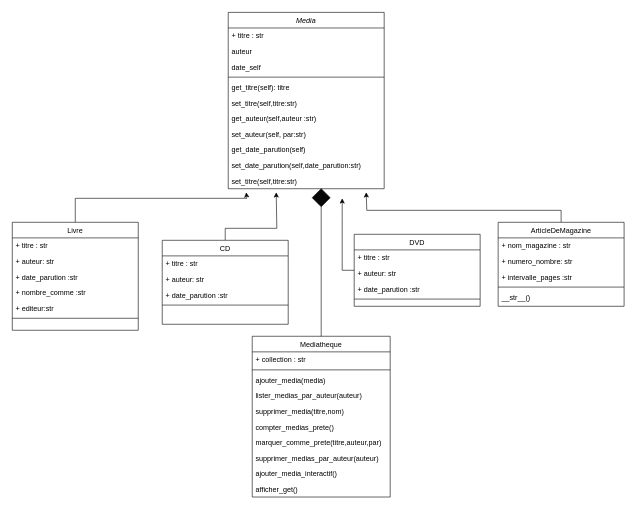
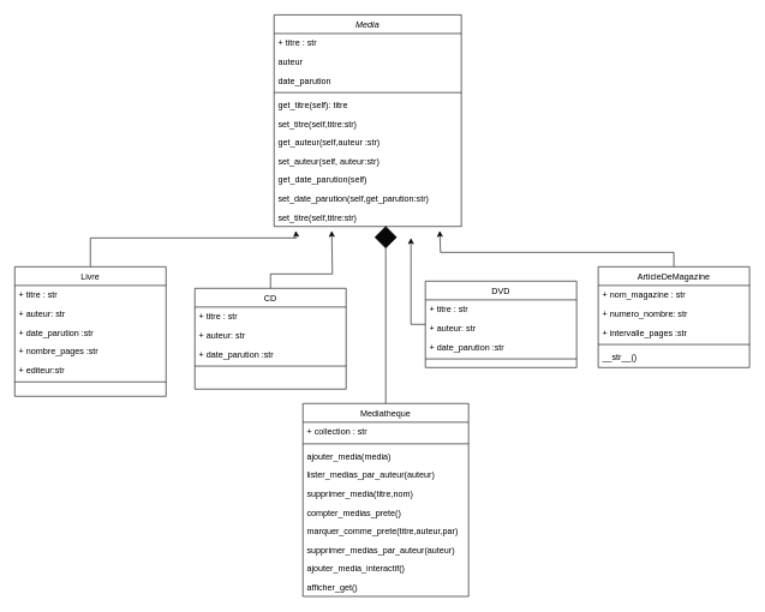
  <mxCell id="0" />
  <mxCell id="1" parent="0" />
  <mxCell id="2" value="Media" style="swimlane;fontStyle=2;align=center;verticalAlign=top;childLayout=stackLayout;horizontal=1;startSize=26;horizontalStack=0;resizeParent=1;resizeLast=0;collapsible=1;marginBottom=0;rounded=0;shadow=0;strokeWidth=1;" parent="1" vertex="1"><mxGeometry x="380" y="20" width="260" height="294" as="geometry"><mxRectangle x="230" y="140" width="160" height="26" as="alternateBounds" /></mxGeometry></mxCell>
  <mxCell id="3" value="+ titre : str" style="text;align=left;verticalAlign=top;spacingLeft=4;spacingRight=4;overflow=hidden;rotatable=0;points=[[0,0.5],[1,0.5]];portConstraint=eastwest;" parent="2" vertex="1"><mxGeometry y="26" width="260" height="26" as="geometry" /></mxCell>
  <mxCell id="4" value="auteur" style="text;align=left;verticalAlign=top;spacingLeft=4;spacingRight=4;overflow=hidden;rotatable=0;points=[[0,0.5],[1,0.5]];portConstraint=eastwest;rounded=0;shadow=0;html=0;" parent="2" vertex="1"><mxGeometry y="52" width="260" height="26" as="geometry" /></mxCell>
- <mxCell id="5" value="date_self" style="text;align=left;verticalAlign=top;spacingLeft=4;spacingRight=4;overflow=hidden;rotatable=0;points=[[0,0.5],[1,0.5]];portConstraint=eastwest;rounded=0;shadow=0;html=0;" parent="2" vertex="1"><mxGeometry y="78" width="260" height="26" as="geometry" /></mxCell>
+ <mxCell id="5" value="date_parution" style="text;align=left;verticalAlign=top;spacingLeft=4;spacingRight=4;overflow=hidden;rotatable=0;points=[[0,0.5],[1,0.5]];portConstraint=eastwest;rounded=0;shadow=0;html=0;" parent="2" vertex="1"><mxGeometry y="78" width="260" height="26" as="geometry" /></mxCell>
  <mxCell id="6" value="" style="line;html=1;strokeWidth=1;align=left;verticalAlign=middle;spacingTop=-1;spacingLeft=3;spacingRight=3;rotatable=0;labelPosition=right;points=[];portConstraint=eastwest;" parent="2" vertex="1"><mxGeometry y="104" width="260" height="8" as="geometry" /></mxCell>
  <mxCell id="7" value="get_titre(self): titre" style="text;align=left;verticalAlign=top;spacingLeft=4;spacingRight=4;overflow=hidden;rotatable=0;points=[[0,0.5],[1,0.5]];portConstraint=eastwest;rounded=0;shadow=0;html=0;" parent="2" vertex="1"><mxGeometry y="112" width="260" height="26" as="geometry" /></mxCell>
  <mxCell id="8" value="set_titre(self,titre:str)" style="text;align=left;verticalAlign=top;spacingLeft=4;spacingRight=4;overflow=hidden;rotatable=0;points=[[0,0.5],[1,0.5]];portConstraint=eastwest;rounded=0;shadow=0;html=0;" parent="2" vertex="1"><mxGeometry y="138" width="260" height="26" as="geometry" /></mxCell>
  <mxCell id="9" value="get_auteur(self,auteur :str)" style="text;align=left;verticalAlign=top;spacingLeft=4;spacingRight=4;overflow=hidden;rotatable=0;points=[[0,0.5],[1,0.5]];portConstraint=eastwest;rounded=0;shadow=0;html=0;" parent="2" vertex="1"><mxGeometry y="164" width="260" height="26" as="geometry" /></mxCell>
- <mxCell id="10" value="set_auteur(self, par:str)" style="text;align=left;verticalAlign=top;spacingLeft=4;spacingRight=4;overflow=hidden;rotatable=0;points=[[0,0.5],[1,0.5]];portConstraint=eastwest;rounded=0;shadow=0;html=0;" parent="2" vertex="1"><mxGeometry y="190" width="260" height="26" as="geometry" /></mxCell>
+ <mxCell id="10" value="set_auteur(self, auteur:str)" style="text;align=left;verticalAlign=top;spacingLeft=4;spacingRight=4;overflow=hidden;rotatable=0;points=[[0,0.5],[1,0.5]];portConstraint=eastwest;rounded=0;shadow=0;html=0;" parent="2" vertex="1"><mxGeometry y="190" width="260" height="26" as="geometry" /></mxCell>
  <mxCell id="11" value="get_date_parution(self)" style="text;align=left;verticalAlign=top;spacingLeft=4;spacingRight=4;overflow=hidden;rotatable=0;points=[[0,0.5],[1,0.5]];portConstraint=eastwest;rounded=0;shadow=0;html=0;" parent="2" vertex="1"><mxGeometry y="216" width="260" height="26" as="geometry" /></mxCell>
- <mxCell id="12" value="set_date_parution(self,date_parution:str)" style="text;align=left;verticalAlign=top;spacingLeft=4;spacingRight=4;overflow=hidden;rotatable=0;points=[[0,0.5],[1,0.5]];portConstraint=eastwest;rounded=0;shadow=0;html=0;" parent="2" vertex="1"><mxGeometry y="242" width="260" height="26" as="geometry" /></mxCell>
+ <mxCell id="12" value="set_date_parution(self,get_parution:str)" style="text;align=left;verticalAlign=top;spacingLeft=4;spacingRight=4;overflow=hidden;rotatable=0;points=[[0,0.5],[1,0.5]];portConstraint=eastwest;rounded=0;shadow=0;html=0;" parent="2" vertex="1"><mxGeometry y="242" width="260" height="26" as="geometry" /></mxCell>
  <mxCell id="13" value="set_titre(self,titre:str)" style="text;align=left;verticalAlign=top;spacingLeft=4;spacingRight=4;overflow=hidden;rotatable=0;points=[[0,0.5],[1,0.5]];portConstraint=eastwest;rounded=0;shadow=0;html=0;" parent="2" vertex="1"><mxGeometry y="268" width="260" height="26" as="geometry" /></mxCell>
  <mxCell id="14" style="edgeStyle=orthogonalEdgeStyle;rounded=0;orthogonalLoop=1;jettySize=auto;html=1;" edge="1" parent="1" source="15"><mxGeometry relative="1" as="geometry"><mxPoint x="410" y="320" as="targetPoint" /><Array as="points"><mxPoint x="125" y="330" /><mxPoint x="411" y="330" /></Array></mxGeometry></mxCell>
  <mxCell id="15" value="Livre" style="swimlane;fontStyle=0;align=center;verticalAlign=top;childLayout=stackLayout;horizontal=1;startSize=26;horizontalStack=0;resizeParent=1;resizeLast=0;collapsible=1;marginBottom=0;rounded=0;shadow=0;strokeWidth=1;" parent="1" vertex="1"><mxGeometry x="20" y="370" width="210" height="180" as="geometry"><mxRectangle x="130" y="380" width="160" height="26" as="alternateBounds" /></mxGeometry></mxCell>
  <mxCell id="16" value="+ titre : str" style="text;align=left;verticalAlign=top;spacingLeft=4;spacingRight=4;overflow=hidden;rotatable=0;points=[[0,0.5],[1,0.5]];portConstraint=eastwest;" parent="15" vertex="1"><mxGeometry y="26" width="210" height="26" as="geometry" /></mxCell>
  <mxCell id="17" value="+ auteur: str" style="text;align=left;verticalAlign=top;spacingLeft=4;spacingRight=4;overflow=hidden;rotatable=0;points=[[0,0.5],[1,0.5]];portConstraint=eastwest;" parent="15" vertex="1"><mxGeometry y="52" width="210" height="26" as="geometry" /></mxCell>
  <mxCell id="18" value="+ date_parution :str" style="text;align=left;verticalAlign=top;spacingLeft=4;spacingRight=4;overflow=hidden;rotatable=0;points=[[0,0.5],[1,0.5]];portConstraint=eastwest;" parent="15" vertex="1"><mxGeometry y="78" width="210" height="26" as="geometry" /></mxCell>
- <mxCell id="19" value="+ nombre_comme :str" style="text;align=left;verticalAlign=top;spacingLeft=4;spacingRight=4;overflow=hidden;rotatable=0;points=[[0,0.5],[1,0.5]];portConstraint=eastwest;" parent="15" vertex="1"><mxGeometry y="104" width="210" height="26" as="geometry" /></mxCell>
+ <mxCell id="19" value="+ nombre_pages :str" style="text;align=left;verticalAlign=top;spacingLeft=4;spacingRight=4;overflow=hidden;rotatable=0;points=[[0,0.5],[1,0.5]];portConstraint=eastwest;" parent="15" vertex="1"><mxGeometry y="104" width="210" height="26" as="geometry" /></mxCell>
  <mxCell id="20" value="+ editeur:str" style="text;align=left;verticalAlign=top;spacingLeft=4;spacingRight=4;overflow=hidden;rotatable=0;points=[[0,0.5],[1,0.5]];portConstraint=eastwest;rounded=0;shadow=0;html=0;" parent="15" vertex="1"><mxGeometry y="130" width="210" height="26" as="geometry" /></mxCell>
  <mxCell id="21" value="" style="line;html=1;strokeWidth=1;align=left;verticalAlign=middle;spacingTop=-1;spacingLeft=3;spacingRight=3;rotatable=0;labelPosition=right;points=[];portConstraint=eastwest;" parent="15" vertex="1"><mxGeometry y="156" width="210" height="8" as="geometry" /></mxCell>
  <mxCell id="22" style="edgeStyle=orthogonalEdgeStyle;rounded=0;orthogonalLoop=1;jettySize=auto;html=1;exitX=0.5;exitY=0;exitDx=0;exitDy=0;" edge="1" parent="1" source="23"><mxGeometry relative="1" as="geometry"><mxPoint x="460" y="320" as="targetPoint" /><Array as="points"><mxPoint x="375" y="380" /><mxPoint x="461" y="380" /></Array></mxGeometry></mxCell>
  <mxCell id="23" value="CD" style="swimlane;fontStyle=0;align=center;verticalAlign=top;childLayout=stackLayout;horizontal=1;startSize=26;horizontalStack=0;resizeParent=1;resizeLast=0;collapsible=1;marginBottom=0;rounded=0;shadow=0;strokeWidth=1;" vertex="1" parent="1"><mxGeometry x="270" y="400" width="210" height="140" as="geometry"><mxRectangle x="130" y="380" width="160" height="26" as="alternateBounds" /></mxGeometry></mxCell>
  <mxCell id="24" value="+ titre : str" style="text;align=left;verticalAlign=top;spacingLeft=4;spacingRight=4;overflow=hidden;rotatable=0;points=[[0,0.5],[1,0.5]];portConstraint=eastwest;" vertex="1" parent="23"><mxGeometry y="26" width="210" height="26" as="geometry" /></mxCell>
  <mxCell id="25" value="+ auteur: str" style="text;align=left;verticalAlign=top;spacingLeft=4;spacingRight=4;overflow=hidden;rotatable=0;points=[[0,0.5],[1,0.5]];portConstraint=eastwest;" vertex="1" parent="23"><mxGeometry y="52" width="210" height="26" as="geometry" /></mxCell>
  <mxCell id="26" value="+ date_parution :str" style="text;align=left;verticalAlign=top;spacingLeft=4;spacingRight=4;overflow=hidden;rotatable=0;points=[[0,0.5],[1,0.5]];portConstraint=eastwest;" vertex="1" parent="23"><mxGeometry y="78" width="210" height="26" as="geometry" /></mxCell>
  <mxCell id="27" value="" style="line;html=1;strokeWidth=1;align=left;verticalAlign=middle;spacingTop=-1;spacingLeft=3;spacingRight=3;rotatable=0;labelPosition=right;points=[];portConstraint=eastwest;" vertex="1" parent="23"><mxGeometry y="104" width="210" height="8" as="geometry" /></mxCell>
  <mxCell id="28" style="edgeStyle=orthogonalEdgeStyle;rounded=0;orthogonalLoop=1;jettySize=auto;html=1;" edge="1" parent="1" source="29"><mxGeometry relative="1" as="geometry"><mxPoint x="570" y="330" as="targetPoint" /></mxGeometry></mxCell>
  <mxCell id="29" value="DVD" style="swimlane;fontStyle=0;align=center;verticalAlign=top;childLayout=stackLayout;horizontal=1;startSize=26;horizontalStack=0;resizeParent=1;resizeLast=0;collapsible=1;marginBottom=0;rounded=0;shadow=0;strokeWidth=1;" vertex="1" parent="1"><mxGeometry x="590" y="390" width="210" height="120" as="geometry"><mxRectangle x="130" y="380" width="160" height="26" as="alternateBounds" /></mxGeometry></mxCell>
  <mxCell id="30" value="+ titre : str" style="text;align=left;verticalAlign=top;spacingLeft=4;spacingRight=4;overflow=hidden;rotatable=0;points=[[0,0.5],[1,0.5]];portConstraint=eastwest;" vertex="1" parent="29"><mxGeometry y="26" width="210" height="26" as="geometry" /></mxCell>
  <mxCell id="31" value="+ auteur: str" style="text;align=left;verticalAlign=top;spacingLeft=4;spacingRight=4;overflow=hidden;rotatable=0;points=[[0,0.5],[1,0.5]];portConstraint=eastwest;" vertex="1" parent="29"><mxGeometry y="52" width="210" height="26" as="geometry" /></mxCell>
  <mxCell id="32" value="+ date_parution :str" style="text;align=left;verticalAlign=top;spacingLeft=4;spacingRight=4;overflow=hidden;rotatable=0;points=[[0,0.5],[1,0.5]];portConstraint=eastwest;" vertex="1" parent="29"><mxGeometry y="78" width="210" height="26" as="geometry" /></mxCell>
  <mxCell id="33" value="" style="line;html=1;strokeWidth=1;align=left;verticalAlign=middle;spacingTop=-1;spacingLeft=3;spacingRight=3;rotatable=0;labelPosition=right;points=[];portConstraint=eastwest;" vertex="1" parent="29"><mxGeometry y="104" width="210" height="8" as="geometry" /></mxCell>
  <mxCell id="34" value="Mediatheque" style="swimlane;fontStyle=0;align=center;verticalAlign=top;childLayout=stackLayout;horizontal=1;startSize=26;horizontalStack=0;resizeParent=1;resizeLast=0;collapsible=1;marginBottom=0;rounded=0;shadow=0;strokeWidth=1;" vertex="1" parent="1"><mxGeometry x="420" y="560" width="230" height="268" as="geometry"><mxRectangle x="130" y="380" width="160" height="26" as="alternateBounds" /></mxGeometry></mxCell>
  <mxCell id="35" value="+ collection : str" style="text;align=left;verticalAlign=top;spacingLeft=4;spacingRight=4;overflow=hidden;rotatable=0;points=[[0,0.5],[1,0.5]];portConstraint=eastwest;" vertex="1" parent="34"><mxGeometry y="26" width="230" height="26" as="geometry" /></mxCell>
  <mxCell id="36" value="" style="line;html=1;strokeWidth=1;align=left;verticalAlign=middle;spacingTop=-1;spacingLeft=3;spacingRight=3;rotatable=0;labelPosition=right;points=[];portConstraint=eastwest;" vertex="1" parent="34"><mxGeometry y="52" width="230" height="8" as="geometry" /></mxCell>
  <mxCell id="37" value="ajouter_media(media)" style="text;align=left;verticalAlign=top;spacingLeft=4;spacingRight=4;overflow=hidden;rotatable=0;points=[[0,0.5],[1,0.5]];portConstraint=eastwest;" vertex="1" parent="34"><mxGeometry y="60" width="230" height="26" as="geometry" /></mxCell>
  <mxCell id="38" value="lister_medias_par_auteur(auteur)" style="text;align=left;verticalAlign=top;spacingLeft=4;spacingRight=4;overflow=hidden;rotatable=0;points=[[0,0.5],[1,0.5]];portConstraint=eastwest;" vertex="1" parent="34"><mxGeometry y="86" width="230" height="26" as="geometry" /></mxCell>
  <mxCell id="39" value="supprimer_media(titre,nom)" style="text;align=left;verticalAlign=top;spacingLeft=4;spacingRight=4;overflow=hidden;rotatable=0;points=[[0,0.5],[1,0.5]];portConstraint=eastwest;rounded=0;shadow=0;html=0;" vertex="1" parent="34"><mxGeometry y="112" width="230" height="26" as="geometry" /></mxCell>
  <mxCell id="40" value="compter_medias_prete()" style="text;align=left;verticalAlign=top;spacingLeft=4;spacingRight=4;overflow=hidden;rotatable=0;points=[[0,0.5],[1,0.5]];portConstraint=eastwest;" vertex="1" parent="34"><mxGeometry y="138" width="230" height="26" as="geometry" /></mxCell>
  <mxCell id="41" value="marquer_comme_prete(titre,auteur,par)" style="text;align=left;verticalAlign=top;spacingLeft=4;spacingRight=4;overflow=hidden;rotatable=0;points=[[0,0.5],[1,0.5]];portConstraint=eastwest;" vertex="1" parent="34"><mxGeometry y="164" width="230" height="26" as="geometry" /></mxCell>
  <mxCell id="42" value="supprimer_medias_par_auteur(auteur)" style="text;align=left;verticalAlign=top;spacingLeft=4;spacingRight=4;overflow=hidden;rotatable=0;points=[[0,0.5],[1,0.5]];portConstraint=eastwest;" vertex="1" parent="34"><mxGeometry y="190" width="230" height="26" as="geometry" /></mxCell>
  <mxCell id="43" value="ajouter_media_interactif()" style="text;align=left;verticalAlign=top;spacingLeft=4;spacingRight=4;overflow=hidden;rotatable=0;points=[[0,0.5],[1,0.5]];portConstraint=eastwest;" vertex="1" parent="34"><mxGeometry y="216" width="230" height="26" as="geometry" /></mxCell>
  <mxCell id="44" value="afficher_get()" style="text;align=left;verticalAlign=top;spacingLeft=4;spacingRight=4;overflow=hidden;rotatable=0;points=[[0,0.5],[1,0.5]];portConstraint=eastwest;" vertex="1" parent="34"><mxGeometry y="242" width="230" height="26" as="geometry" /></mxCell>
  <mxCell id="45" style="edgeStyle=orthogonalEdgeStyle;rounded=0;orthogonalLoop=1;jettySize=auto;html=1;" edge="1" parent="1" source="46"><mxGeometry relative="1" as="geometry"><mxPoint x="610" y="320" as="targetPoint" /><Array as="points"><mxPoint x="935" y="350" /><mxPoint x="611" y="350" /></Array></mxGeometry></mxCell>
  <mxCell id="46" value="ArticleDeMagazine" style="swimlane;fontStyle=0;align=center;verticalAlign=top;childLayout=stackLayout;horizontal=1;startSize=26;horizontalStack=0;resizeParent=1;resizeLast=0;collapsible=1;marginBottom=0;rounded=0;shadow=0;strokeWidth=1;" vertex="1" parent="1"><mxGeometry x="830" y="370" width="210" height="140" as="geometry"><mxRectangle x="130" y="380" width="160" height="26" as="alternateBounds" /></mxGeometry></mxCell>
  <mxCell id="47" value="+ nom_magazine : str" style="text;align=left;verticalAlign=top;spacingLeft=4;spacingRight=4;overflow=hidden;rotatable=0;points=[[0,0.5],[1,0.5]];portConstraint=eastwest;" vertex="1" parent="46"><mxGeometry y="26" width="210" height="26" as="geometry" /></mxCell>
  <mxCell id="48" value="+ numero_nombre: str" style="text;align=left;verticalAlign=top;spacingLeft=4;spacingRight=4;overflow=hidden;rotatable=0;points=[[0,0.5],[1,0.5]];portConstraint=eastwest;" vertex="1" parent="46"><mxGeometry y="52" width="210" height="26" as="geometry" /></mxCell>
  <mxCell id="49" value="+ intervalle_pages :str" style="text;align=left;verticalAlign=top;spacingLeft=4;spacingRight=4;overflow=hidden;rotatable=0;points=[[0,0.5],[1,0.5]];portConstraint=eastwest;" vertex="1" parent="46"><mxGeometry y="78" width="210" height="26" as="geometry" /></mxCell>
  <mxCell id="50" value="" style="line;html=1;strokeWidth=1;align=left;verticalAlign=middle;spacingTop=-1;spacingLeft=3;spacingRight=3;rotatable=0;labelPosition=right;points=[];portConstraint=eastwest;" vertex="1" parent="46"><mxGeometry y="104" width="210" height="8" as="geometry" /></mxCell>
  <mxCell id="51" value="__str__()" style="text;align=left;verticalAlign=top;spacingLeft=4;spacingRight=4;overflow=hidden;rotatable=0;points=[[0,0.5],[1,0.5]];portConstraint=eastwest;" vertex="1" parent="46"><mxGeometry y="112" width="210" height="26" as="geometry" /></mxCell>
  <mxCell id="52" value="" style="endArrow=none;html=1;rounded=0;exitX=0.5;exitY=0;exitDx=0;exitDy=0;" edge="1" parent="1" source="34" target="53"><mxGeometry width="50" height="50" relative="1" as="geometry"><mxPoint x="610" y="410" as="sourcePoint" /><mxPoint x="535" y="340" as="targetPoint" /></mxGeometry></mxCell>
  <mxCell id="53" value="" style="rhombus;whiteSpace=wrap;html=1;fillColor=#080808;" vertex="1" parent="1"><mxGeometry x="520" y="314" width="30" height="30" as="geometry" /></mxCell>
